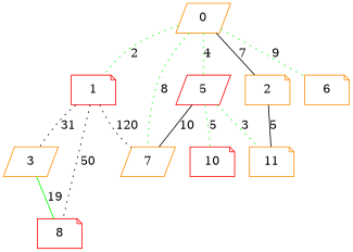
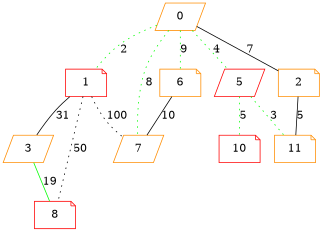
  graph {
    node [color=darkorange shape=note]
    edge [color=green style=dotted]
    " 3 " [shape=parallelogram]
    " 8 " [color=red]
    " 0 " [shape=parallelogram]
    " 1 " [color=red]
    " 5 " [color=red shape=parallelogram]
    " 2 "
    " 7 " [shape=parallelogram]
    " 6 "
    " 11 "
    " 10 " [color=red]
    " 3 " -- " 8 " [label=19 style=solid]
    " 0 " -- " 1 " [label=2]
    " 0 " -- " 5 " [label=4]
    " 0 " -- " 2 " [label=7 style=solid color=""]
    " 0 " -- " 7 " [label=8]
    " 0 " -- " 6 " [label=9]
-   " 1 " -- " 3 " [label=31 color=""]
+   " 1 " -- " 3 " [label=31 style=solid color=""]
    " 1 " -- " 8 " [label=50 color=""]
-   " 1 " -- " 7 " [label=120 color=""]
+   " 1 " -- " 7 " [label=100 color=""]
    " 5 " -- " 11 " [label=3]
    " 5 " -- " 10 " [label=5]
    " 2 " -- " 11 " [color=black label=5 style=solid]
-   " 5 " -- " 7 " [label=10 style=solid color=""]
+   " 6 " -- " 7 " [label=10 style=solid color=""]
  }
